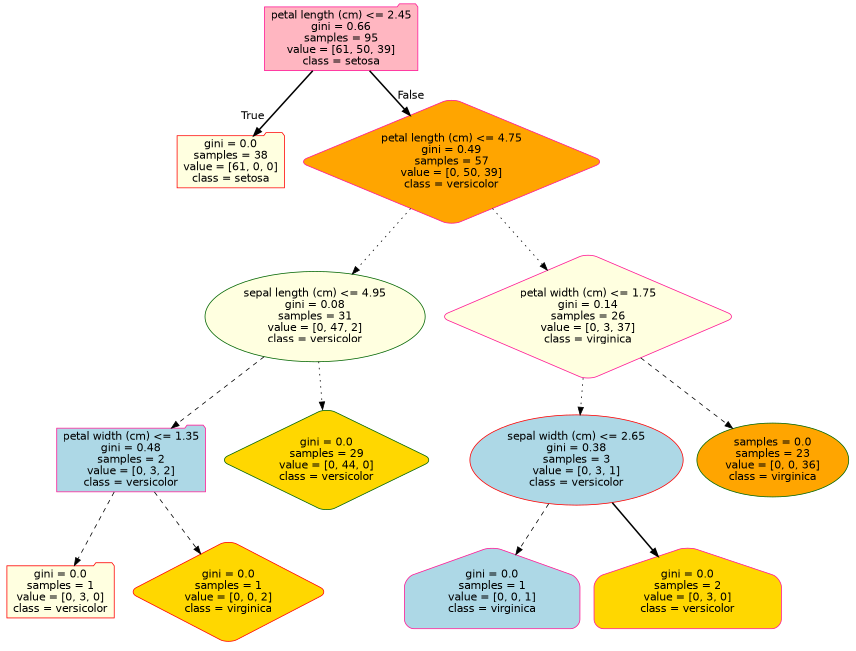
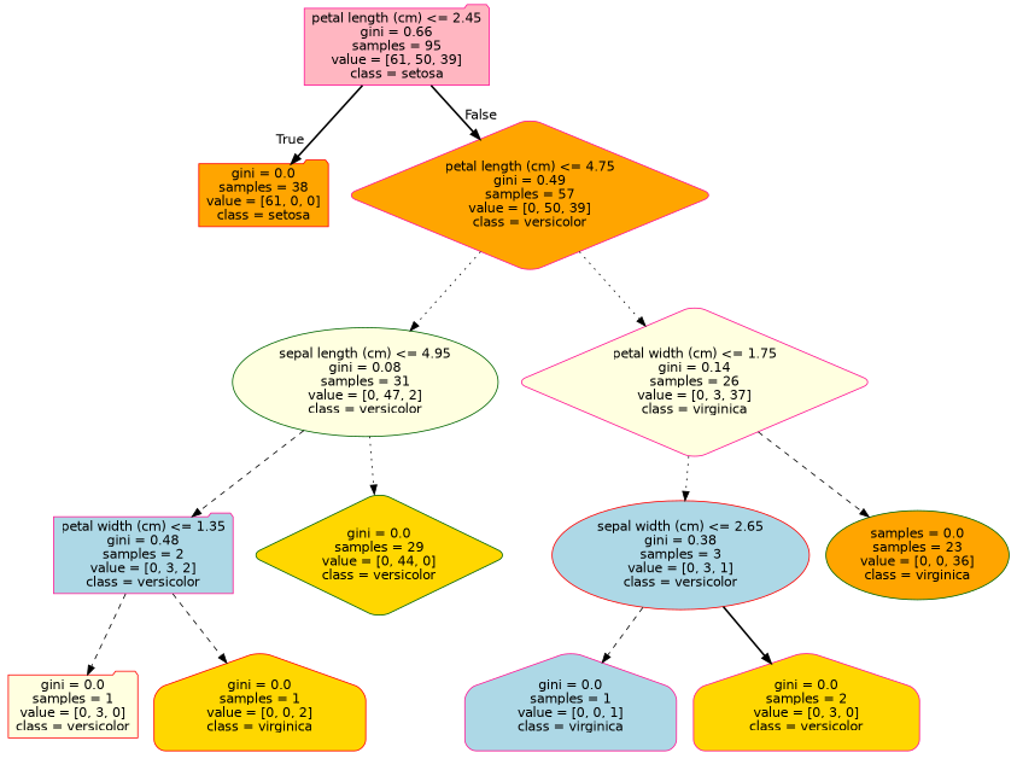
  digraph {
    node [color=deeppink fillcolor=orange fontname=helvetica shape=folder style="filled, rounded"]
    edge [fontname=helvetica style=dashed]
    n1 [fillcolor=lightpink label="petal length (cm) <= 2.45\ngini = 0.66\nsamples = 95\nvalue = [61, 50, 39]\nclass = setosa"]
-   n2 [color=red fillcolor=lightyellow label="gini = 0.0\nsamples = 38\nvalue = [61, 0, 0]\nclass = setosa"]
+   n2 [color=red label="gini = 0.0\nsamples = 38\nvalue = [61, 0, 0]\nclass = setosa"]
    n3 [label="petal length (cm) <= 4.75\ngini = 0.49\nsamples = 57\nvalue = [0, 50, 39]\nclass = versicolor" shape=diamond]
    n4 [color=darkgreen fillcolor=lightyellow label="sepal length (cm) <= 4.95\ngini = 0.08\nsamples = 31\nvalue = [0, 47, 2]\nclass = versicolor" shape=ellipse]
    n5 [fillcolor=lightyellow label="petal width (cm) <= 1.75\ngini = 0.14\nsamples = 26\nvalue = [0, 3, 37]\nclass = virginica" shape=diamond]
    n6 [fillcolor=lightblue label="petal width (cm) <= 1.35\ngini = 0.48\nsamples = 2\nvalue = [0, 3, 2]\nclass = versicolor"]
    n7 [color=darkgreen fillcolor=gold label="gini = 0.0\nsamples = 29\nvalue = [0, 44, 0]\nclass = versicolor" shape=diamond]
    n8 [color=red fillcolor=lightblue label="sepal width (cm) <= 2.65\ngini = 0.38\nsamples = 3\nvalue = [0, 3, 1]\nclass = versicolor" shape=ellipse]
    n9 [color=darkgreen label="samples = 0.0\nsamples = 23\nvalue = [0, 0, 36]\nclass = virginica" shape=ellipse]
    n10 [color=red fillcolor=lightyellow label="gini = 0.0\nsamples = 1\nvalue = [0, 3, 0]\nclass = versicolor"]
-   n11 [color=red fillcolor=gold label="gini = 0.0\nsamples = 1\nvalue = [0, 0, 2]\nclass = virginica" shape=diamond]
+   n11 [color=red fillcolor=gold label="gini = 0.0\nsamples = 1\nvalue = [0, 0, 2]\nclass = virginica" shape=house]
    n12 [fillcolor=lightblue label="gini = 0.0\nsamples = 1\nvalue = [0, 0, 1]\nclass = virginica" shape=house]
    n13 [fillcolor=gold label="gini = 0.0\nsamples = 2\nvalue = [0, 3, 0]\nclass = versicolor" shape=house]
    n1 -> n2 [headlabel=True labelangle=45 labeldistance=2.5 style=bold]
    n1 -> n3 [headlabel=False labelangle=-45 labeldistance=2.5 style=bold]
    n3 -> n4 [style=dotted]
    n3 -> n5 [style=dotted]
    n4 -> n6
    n4 -> n7 [style=dotted]
    n5 -> n8 [style=dotted]
    n5 -> n9
    n6 -> n10
    n6 -> n11
    n8 -> n12
    n8 -> n13 [style=bold]
  }
